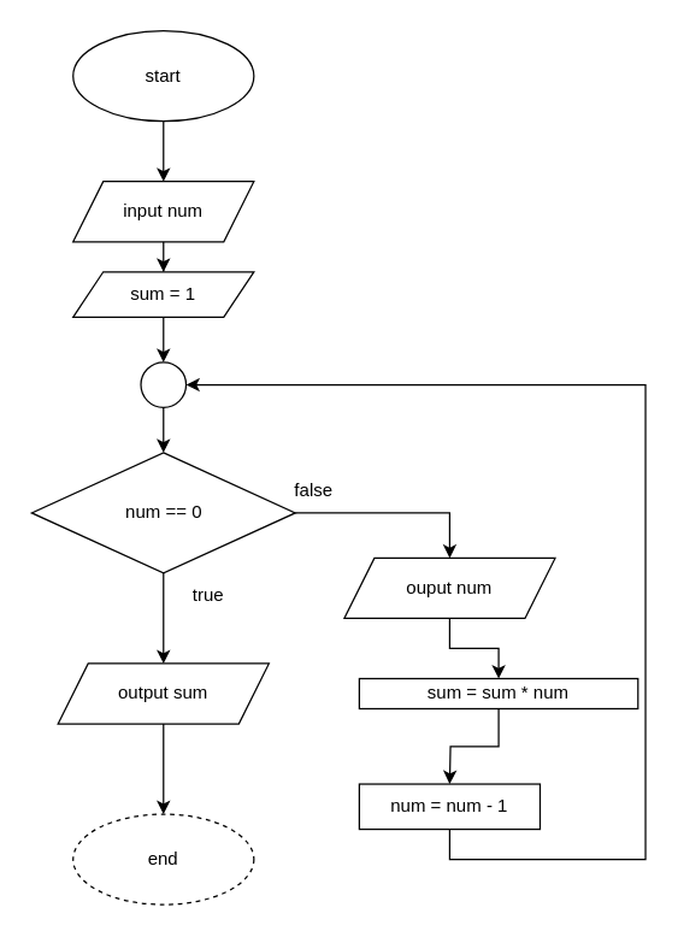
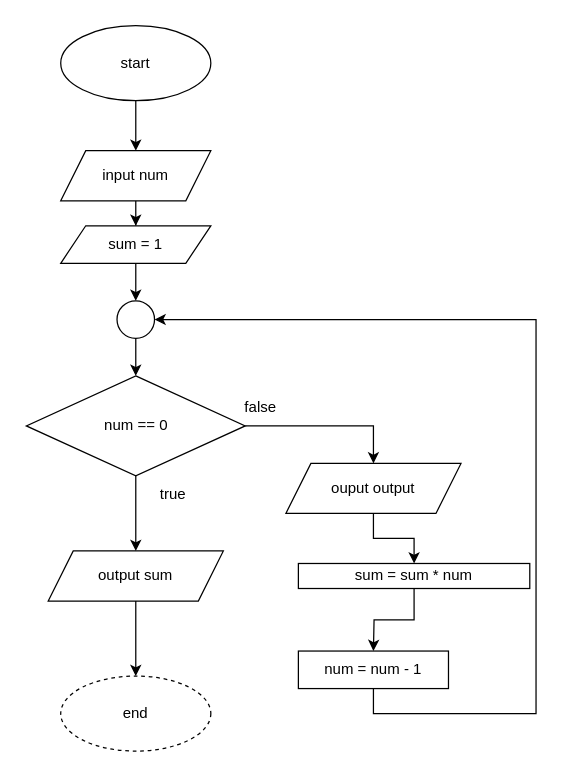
  <mxCell id="0" />
  <mxCell id="1" parent="0" />
  <mxCell id="2" value="" style="edgeStyle=orthogonalEdgeStyle;rounded=0;orthogonalLoop=1;jettySize=auto;html=1;" edge="1" parent="1" source="3" target="6"><mxGeometry relative="1" as="geometry" /></mxCell>
  <mxCell id="3" value="start" style="ellipse;whiteSpace=wrap;html=1;" vertex="1" parent="1"><mxGeometry x="48" y="20" width="120" height="60" as="geometry" /></mxCell>
  <mxCell id="4" style="edgeStyle=orthogonalEdgeStyle;rounded=0;orthogonalLoop=1;jettySize=auto;html=1;entryX=0.5;entryY=0;entryDx=0;entryDy=0;" edge="1" parent="1" target="8"><mxGeometry relative="1" as="geometry"><mxPoint x="108" y="210" as="sourcePoint" /></mxGeometry></mxCell>
  <mxCell id="5" value="" style="edgeStyle=orthogonalEdgeStyle;rounded=0;orthogonalLoop=1;jettySize=auto;html=1;" edge="1" parent="1" source="6" target="16"><mxGeometry relative="1" as="geometry" /></mxCell>
  <mxCell id="6" value="input num" style="shape=parallelogram;perimeter=parallelogramPerimeter;whiteSpace=wrap;html=1;fixedSize=1;" vertex="1" parent="1"><mxGeometry x="48" y="120" width="120" height="40" as="geometry" /></mxCell>
  <mxCell id="7" value="" style="edgeStyle=orthogonalEdgeStyle;rounded=0;orthogonalLoop=1;jettySize=auto;html=1;" edge="1" parent="1" source="8" target="11"><mxGeometry relative="1" as="geometry" /></mxCell>
  <mxCell id="8" value="" style="ellipse;whiteSpace=wrap;html=1;aspect=fixed;" vertex="1" parent="1"><mxGeometry x="93" y="240" width="30" height="30" as="geometry" /></mxCell>
  <mxCell id="9" style="edgeStyle=orthogonalEdgeStyle;rounded=0;orthogonalLoop=1;jettySize=auto;html=1;exitX=1;exitY=0.5;exitDx=0;exitDy=0;entryX=0.5;entryY=0;entryDx=0;entryDy=0;" edge="1" parent="1" source="11" target="13"><mxGeometry relative="1" as="geometry" /></mxCell>
  <mxCell id="10" style="edgeStyle=orthogonalEdgeStyle;rounded=0;orthogonalLoop=1;jettySize=auto;html=1;exitX=0.5;exitY=1;exitDx=0;exitDy=0;" edge="1" parent="1" source="11" target="22"><mxGeometry relative="1" as="geometry" /></mxCell>
  <mxCell id="11" value="num == 0" style="rhombus;whiteSpace=wrap;html=1;" vertex="1" parent="1"><mxGeometry x="20.5" y="300" width="175" height="80" as="geometry" /></mxCell>
  <mxCell id="12" value="" style="edgeStyle=orthogonalEdgeStyle;rounded=0;orthogonalLoop=1;jettySize=auto;html=1;" edge="1" parent="1" source="13" target="15"><mxGeometry relative="1" as="geometry" /></mxCell>
- <mxCell id="13" value="ouput num" style="shape=parallelogram;perimeter=parallelogramPerimeter;whiteSpace=wrap;html=1;fixedSize=1;" vertex="1" parent="1"><mxGeometry x="228" y="370" width="140" height="40" as="geometry" /></mxCell>
+ <mxCell id="13" value="ouput output" style="shape=parallelogram;perimeter=parallelogramPerimeter;whiteSpace=wrap;html=1;fixedSize=1;" vertex="1" parent="1"><mxGeometry x="228" y="370" width="140" height="40" as="geometry" /></mxCell>
  <mxCell id="14" value="" style="edgeStyle=orthogonalEdgeStyle;rounded=0;orthogonalLoop=1;jettySize=auto;html=1;" edge="1" parent="1" source="15"><mxGeometry relative="1" as="geometry"><mxPoint x="298" y="520" as="targetPoint" /></mxGeometry></mxCell>
  <mxCell id="15" value="sum = sum * num" style="rounded=0;whiteSpace=wrap;html=1;" vertex="1" parent="1"><mxGeometry x="238" y="450" width="185" height="20" as="geometry" /></mxCell>
  <mxCell id="16" value="sum = 1" style="shape=parallelogram;perimeter=parallelogramPerimeter;whiteSpace=wrap;html=1;fixedSize=1;" vertex="1" parent="1"><mxGeometry x="48" y="180" width="120" height="30" as="geometry" /></mxCell>
  <mxCell id="17" style="edgeStyle=orthogonalEdgeStyle;rounded=0;orthogonalLoop=1;jettySize=auto;html=1;exitX=0.5;exitY=1;exitDx=0;exitDy=0;entryX=1;entryY=0.5;entryDx=0;entryDy=0;" edge="1" parent="1" source="18" target="8"><mxGeometry relative="1" as="geometry"><Array as="points"><mxPoint x="298" y="570" /><mxPoint x="428" y="570" /><mxPoint x="428" y="255" /></Array></mxGeometry></mxCell>
  <mxCell id="18" value="num = num - 1" style="rounded=0;whiteSpace=wrap;html=1;" vertex="1" parent="1"><mxGeometry x="238" y="520" width="120" height="30" as="geometry" /></mxCell>
  <mxCell id="19" value="false" style="text;html=1;align=center;verticalAlign=middle;whiteSpace=wrap;rounded=0;" vertex="1" parent="1"><mxGeometry x="178" y="310" width="60" height="30" as="geometry" /></mxCell>
  <mxCell id="20" value="true" style="text;html=1;align=center;verticalAlign=middle;whiteSpace=wrap;rounded=0;" vertex="1" parent="1"><mxGeometry x="108" y="380" width="60" height="30" as="geometry" /></mxCell>
  <mxCell id="21" value="" style="edgeStyle=orthogonalEdgeStyle;rounded=0;orthogonalLoop=1;jettySize=auto;html=1;" edge="1" parent="1" source="22" target="23"><mxGeometry relative="1" as="geometry" /></mxCell>
  <mxCell id="22" value="output sum" style="shape=parallelogram;perimeter=parallelogramPerimeter;whiteSpace=wrap;html=1;fixedSize=1;" vertex="1" parent="1"><mxGeometry x="38" y="440" width="140" height="40" as="geometry" /></mxCell>
  <mxCell id="23" value="end" style="ellipse;whiteSpace=wrap;html=1;dashed=1;" vertex="1" parent="1"><mxGeometry x="48" y="540" width="120" height="60" as="geometry" /></mxCell>
